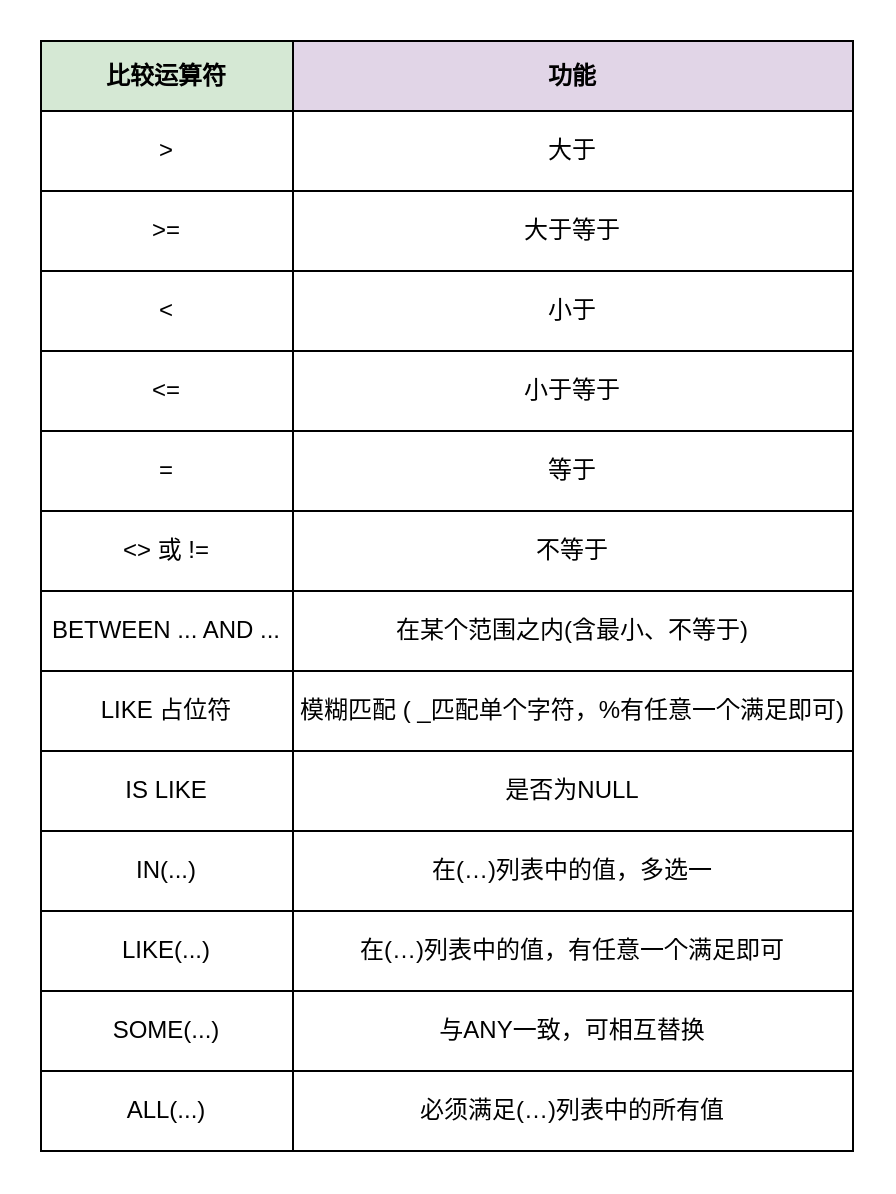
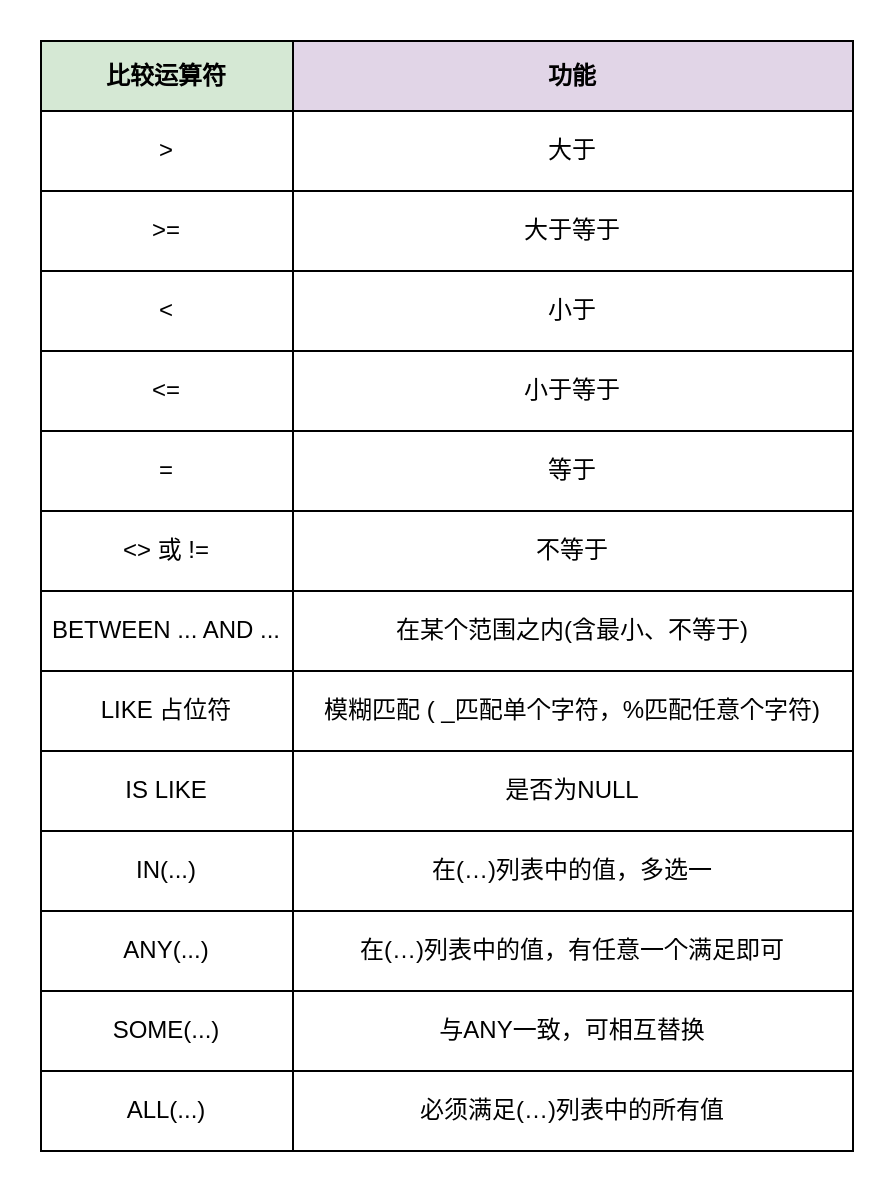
  <mxCell id="0" />
  <mxCell id="1" parent="0" />
  <mxCell id="2" value="" style="childLayout=tableLayout;recursiveResize=0;shadow=0;fillColor=none;" vertex="1" parent="1"><mxGeometry x="20" y="20" width="406" height="555" as="geometry" /></mxCell>
  <mxCell id="3" value="" style="shape=tableRow;horizontal=0;startSize=0;swimlaneHead=0;swimlaneBody=0;top=0;left=0;bottom=0;right=0;dropTarget=0;collapsible=0;recursiveResize=0;expand=0;fontStyle=0;fillColor=none;strokeColor=inherit;" vertex="1" parent="2"><mxGeometry width="406" height="35" as="geometry" /></mxCell>
  <mxCell id="4" value="比较运算符" style="connectable=0;recursiveResize=0;strokeColor=inherit;fillColor=#d5e8d4;align=center;whiteSpace=wrap;html=1;fontStyle=1;" vertex="1" parent="3"><mxGeometry width="126" height="35" as="geometry"><mxRectangle width="126" height="35" as="alternateBounds" /></mxGeometry></mxCell>
  <mxCell id="5" value="功能" style="connectable=0;recursiveResize=0;strokeColor=inherit;fillColor=#e1d5e7;align=center;whiteSpace=wrap;html=1;fontStyle=1;" vertex="1" parent="3"><mxGeometry x="126" width="280" height="35" as="geometry"><mxRectangle width="280" height="35" as="alternateBounds" /></mxGeometry></mxCell>
  <mxCell id="6" style="shape=tableRow;horizontal=0;startSize=0;swimlaneHead=0;swimlaneBody=0;top=0;left=0;bottom=0;right=0;dropTarget=0;collapsible=0;recursiveResize=0;expand=0;fontStyle=0;fillColor=none;strokeColor=inherit;" vertex="1" parent="2"><mxGeometry y="35" width="406" height="40" as="geometry" /></mxCell>
  <mxCell id="7" value="&amp;gt;" style="connectable=0;recursiveResize=0;strokeColor=inherit;fillColor=none;align=center;whiteSpace=wrap;html=1;" vertex="1" parent="6"><mxGeometry width="126" height="40" as="geometry"><mxRectangle width="126" height="40" as="alternateBounds" /></mxGeometry></mxCell>
  <mxCell id="8" value="大于" style="connectable=0;recursiveResize=0;strokeColor=inherit;fillColor=none;align=center;whiteSpace=wrap;html=1;" vertex="1" parent="6"><mxGeometry x="126" width="280" height="40" as="geometry"><mxRectangle width="280" height="40" as="alternateBounds" /></mxGeometry></mxCell>
  <mxCell id="9" style="shape=tableRow;horizontal=0;startSize=0;swimlaneHead=0;swimlaneBody=0;top=0;left=0;bottom=0;right=0;dropTarget=0;collapsible=0;recursiveResize=0;expand=0;fontStyle=0;fillColor=none;strokeColor=inherit;" vertex="1" parent="2"><mxGeometry y="75" width="406" height="40" as="geometry" /></mxCell>
  <mxCell id="10" value="&amp;gt;=" style="connectable=0;recursiveResize=0;strokeColor=inherit;fillColor=none;align=center;whiteSpace=wrap;html=1;" vertex="1" parent="9"><mxGeometry width="126" height="40" as="geometry"><mxRectangle width="126" height="40" as="alternateBounds" /></mxGeometry></mxCell>
  <mxCell id="11" value="大于等于" style="connectable=0;recursiveResize=0;strokeColor=inherit;fillColor=none;align=center;whiteSpace=wrap;html=1;" vertex="1" parent="9"><mxGeometry x="126" width="280" height="40" as="geometry"><mxRectangle width="280" height="40" as="alternateBounds" /></mxGeometry></mxCell>
  <mxCell id="12" style="shape=tableRow;horizontal=0;startSize=0;swimlaneHead=0;swimlaneBody=0;top=0;left=0;bottom=0;right=0;dropTarget=0;collapsible=0;recursiveResize=0;expand=0;fontStyle=0;fillColor=none;strokeColor=inherit;" vertex="1" parent="2"><mxGeometry y="115" width="406" height="40" as="geometry" /></mxCell>
  <mxCell id="13" value="&amp;lt;" style="connectable=0;recursiveResize=0;strokeColor=inherit;fillColor=none;align=center;whiteSpace=wrap;html=1;" vertex="1" parent="12"><mxGeometry width="126" height="40" as="geometry"><mxRectangle width="126" height="40" as="alternateBounds" /></mxGeometry></mxCell>
  <mxCell id="14" value="小于" style="connectable=0;recursiveResize=0;strokeColor=inherit;fillColor=none;align=center;whiteSpace=wrap;html=1;" vertex="1" parent="12"><mxGeometry x="126" width="280" height="40" as="geometry"><mxRectangle width="280" height="40" as="alternateBounds" /></mxGeometry></mxCell>
  <mxCell id="15" style="shape=tableRow;horizontal=0;startSize=0;swimlaneHead=0;swimlaneBody=0;top=0;left=0;bottom=0;right=0;dropTarget=0;collapsible=0;recursiveResize=0;expand=0;fontStyle=0;fillColor=none;strokeColor=inherit;" vertex="1" parent="2"><mxGeometry y="155" width="406" height="40" as="geometry" /></mxCell>
  <mxCell id="16" value="&amp;lt;=" style="connectable=0;recursiveResize=0;strokeColor=inherit;fillColor=none;align=center;whiteSpace=wrap;html=1;" vertex="1" parent="15"><mxGeometry width="126" height="40" as="geometry"><mxRectangle width="126" height="40" as="alternateBounds" /></mxGeometry></mxCell>
  <mxCell id="17" value="小于等于" style="connectable=0;recursiveResize=0;strokeColor=inherit;fillColor=none;align=center;whiteSpace=wrap;html=1;" vertex="1" parent="15"><mxGeometry x="126" width="280" height="40" as="geometry"><mxRectangle width="280" height="40" as="alternateBounds" /></mxGeometry></mxCell>
  <mxCell id="18" style="shape=tableRow;horizontal=0;startSize=0;swimlaneHead=0;swimlaneBody=0;top=0;left=0;bottom=0;right=0;dropTarget=0;collapsible=0;recursiveResize=0;expand=0;fontStyle=0;fillColor=none;strokeColor=inherit;" vertex="1" parent="2"><mxGeometry y="195" width="406" height="40" as="geometry" /></mxCell>
  <mxCell id="19" value="=" style="connectable=0;recursiveResize=0;strokeColor=inherit;fillColor=none;align=center;whiteSpace=wrap;html=1;" vertex="1" parent="18"><mxGeometry width="126" height="40" as="geometry"><mxRectangle width="126" height="40" as="alternateBounds" /></mxGeometry></mxCell>
  <mxCell id="20" value="等于" style="connectable=0;recursiveResize=0;strokeColor=inherit;fillColor=none;align=center;whiteSpace=wrap;html=1;" vertex="1" parent="18"><mxGeometry x="126" width="280" height="40" as="geometry"><mxRectangle width="280" height="40" as="alternateBounds" /></mxGeometry></mxCell>
  <mxCell id="21" style="shape=tableRow;horizontal=0;startSize=0;swimlaneHead=0;swimlaneBody=0;top=0;left=0;bottom=0;right=0;dropTarget=0;collapsible=0;recursiveResize=0;expand=0;fontStyle=0;fillColor=none;strokeColor=inherit;" vertex="1" parent="2"><mxGeometry y="235" width="406" height="40" as="geometry" /></mxCell>
  <mxCell id="22" value="&amp;lt;&amp;gt; 或 !=" style="connectable=0;recursiveResize=0;strokeColor=inherit;fillColor=none;align=center;whiteSpace=wrap;html=1;" vertex="1" parent="21"><mxGeometry width="126" height="40" as="geometry"><mxRectangle width="126" height="40" as="alternateBounds" /></mxGeometry></mxCell>
  <mxCell id="23" value="不等于" style="connectable=0;recursiveResize=0;strokeColor=inherit;fillColor=none;align=center;whiteSpace=wrap;html=1;" vertex="1" parent="21"><mxGeometry x="126" width="280" height="40" as="geometry"><mxRectangle width="280" height="40" as="alternateBounds" /></mxGeometry></mxCell>
  <mxCell id="24" style="shape=tableRow;horizontal=0;startSize=0;swimlaneHead=0;swimlaneBody=0;top=0;left=0;bottom=0;right=0;dropTarget=0;collapsible=0;recursiveResize=0;expand=0;fontStyle=0;fillColor=none;strokeColor=inherit;" vertex="1" parent="2"><mxGeometry y="275" width="406" height="40" as="geometry" /></mxCell>
  <mxCell id="25" value="BETWEEN ... AND ..." style="connectable=0;recursiveResize=0;strokeColor=inherit;fillColor=none;align=center;whiteSpace=wrap;html=1;" vertex="1" parent="24"><mxGeometry width="126" height="40" as="geometry"><mxRectangle width="126" height="40" as="alternateBounds" /></mxGeometry></mxCell>
  <mxCell id="26" value="在某个范围之内(含最小、不等于)" style="connectable=0;recursiveResize=0;strokeColor=inherit;fillColor=none;align=center;whiteSpace=wrap;html=1;" vertex="1" parent="24"><mxGeometry x="126" width="280" height="40" as="geometry"><mxRectangle width="280" height="40" as="alternateBounds" /></mxGeometry></mxCell>
  <mxCell id="27" style="shape=tableRow;horizontal=0;startSize=0;swimlaneHead=0;swimlaneBody=0;top=0;left=0;bottom=0;right=0;dropTarget=0;collapsible=0;recursiveResize=0;expand=0;fontStyle=0;fillColor=none;strokeColor=inherit;" vertex="1" parent="2"><mxGeometry y="315" width="406" height="40" as="geometry" /></mxCell>
  <mxCell id="28" value="LIKE 占位符" style="connectable=0;recursiveResize=0;strokeColor=inherit;fillColor=none;align=center;whiteSpace=wrap;html=1;" vertex="1" parent="27"><mxGeometry width="126" height="40" as="geometry"><mxRectangle width="126" height="40" as="alternateBounds" /></mxGeometry></mxCell>
- <mxCell id="29" value="模糊匹配 ( _匹配单个字符，%有任意一个满足即可)" style="connectable=0;recursiveResize=0;strokeColor=inherit;fillColor=none;align=center;whiteSpace=wrap;html=1;" vertex="1" parent="27"><mxGeometry x="126" width="280" height="40" as="geometry"><mxRectangle width="280" height="40" as="alternateBounds" /></mxGeometry></mxCell>
+ <mxCell id="29" value="模糊匹配 ( _匹配单个字符，%匹配任意个字符)" style="connectable=0;recursiveResize=0;strokeColor=inherit;fillColor=none;align=center;whiteSpace=wrap;html=1;" vertex="1" parent="27"><mxGeometry x="126" width="280" height="40" as="geometry"><mxRectangle width="280" height="40" as="alternateBounds" /></mxGeometry></mxCell>
  <mxCell id="30" style="shape=tableRow;horizontal=0;startSize=0;swimlaneHead=0;swimlaneBody=0;top=0;left=0;bottom=0;right=0;dropTarget=0;collapsible=0;recursiveResize=0;expand=0;fontStyle=0;fillColor=none;strokeColor=inherit;" vertex="1" parent="2"><mxGeometry y="355" width="406" height="40" as="geometry" /></mxCell>
  <mxCell id="31" value="IS LIKE" style="connectable=0;recursiveResize=0;strokeColor=inherit;fillColor=none;align=center;whiteSpace=wrap;html=1;" vertex="1" parent="30"><mxGeometry width="126" height="40" as="geometry"><mxRectangle width="126" height="40" as="alternateBounds" /></mxGeometry></mxCell>
  <mxCell id="32" value="是否为NULL" style="connectable=0;recursiveResize=0;strokeColor=inherit;fillColor=none;align=center;whiteSpace=wrap;html=1;" vertex="1" parent="30"><mxGeometry x="126" width="280" height="40" as="geometry"><mxRectangle width="280" height="40" as="alternateBounds" /></mxGeometry></mxCell>
  <mxCell id="33" style="shape=tableRow;horizontal=0;startSize=0;swimlaneHead=0;swimlaneBody=0;top=0;left=0;bottom=0;right=0;dropTarget=0;collapsible=0;recursiveResize=0;expand=0;fontStyle=0;fillColor=none;strokeColor=inherit;" vertex="1" parent="2"><mxGeometry y="395" width="406" height="40" as="geometry" /></mxCell>
  <mxCell id="34" value="IN(...)" style="connectable=0;recursiveResize=0;strokeColor=inherit;fillColor=none;align=center;whiteSpace=wrap;html=1;" vertex="1" parent="33"><mxGeometry width="126" height="40" as="geometry"><mxRectangle width="126" height="40" as="alternateBounds" /></mxGeometry></mxCell>
  <mxCell id="35" value="在(…)列表中的值，多选一" style="connectable=0;recursiveResize=0;strokeColor=inherit;fillColor=none;align=center;whiteSpace=wrap;html=1;" vertex="1" parent="33"><mxGeometry x="126" width="280" height="40" as="geometry"><mxRectangle width="280" height="40" as="alternateBounds" /></mxGeometry></mxCell>
  <mxCell id="36" style="shape=tableRow;horizontal=0;startSize=0;swimlaneHead=0;swimlaneBody=0;top=0;left=0;bottom=0;right=0;dropTarget=0;collapsible=0;recursiveResize=0;expand=0;fontStyle=0;fillColor=none;strokeColor=inherit;" vertex="1" parent="2"><mxGeometry y="435" width="406" height="40" as="geometry" /></mxCell>
- <mxCell id="37" value="LIKE(...)" style="connectable=0;recursiveResize=0;strokeColor=inherit;fillColor=none;align=center;whiteSpace=wrap;html=1;" vertex="1" parent="36"><mxGeometry width="126" height="40" as="geometry"><mxRectangle width="126" height="40" as="alternateBounds" /></mxGeometry></mxCell>
+ <mxCell id="37" value="ANY(...)" style="connectable=0;recursiveResize=0;strokeColor=inherit;fillColor=none;align=center;whiteSpace=wrap;html=1;" vertex="1" parent="36"><mxGeometry width="126" height="40" as="geometry"><mxRectangle width="126" height="40" as="alternateBounds" /></mxGeometry></mxCell>
  <mxCell id="38" value="在(…)列表中的值，有任意一个满足即可" style="connectable=0;recursiveResize=0;strokeColor=inherit;fillColor=none;align=center;whiteSpace=wrap;html=1;" vertex="1" parent="36"><mxGeometry x="126" width="280" height="40" as="geometry"><mxRectangle width="280" height="40" as="alternateBounds" /></mxGeometry></mxCell>
  <mxCell id="39" style="shape=tableRow;horizontal=0;startSize=0;swimlaneHead=0;swimlaneBody=0;top=0;left=0;bottom=0;right=0;dropTarget=0;collapsible=0;recursiveResize=0;expand=0;fontStyle=0;fillColor=none;strokeColor=inherit;" vertex="1" parent="2"><mxGeometry y="475" width="406" height="40" as="geometry" /></mxCell>
  <mxCell id="40" value="SOME(...)" style="connectable=0;recursiveResize=0;strokeColor=inherit;fillColor=none;align=center;whiteSpace=wrap;html=1;" vertex="1" parent="39"><mxGeometry width="126" height="40" as="geometry"><mxRectangle width="126" height="40" as="alternateBounds" /></mxGeometry></mxCell>
  <mxCell id="41" value="与ANY一致，可相互替换" style="connectable=0;recursiveResize=0;strokeColor=inherit;fillColor=none;align=center;whiteSpace=wrap;html=1;" vertex="1" parent="39"><mxGeometry x="126" width="280" height="40" as="geometry"><mxRectangle width="280" height="40" as="alternateBounds" /></mxGeometry></mxCell>
  <mxCell id="42" style="shape=tableRow;horizontal=0;startSize=0;swimlaneHead=0;swimlaneBody=0;top=0;left=0;bottom=0;right=0;dropTarget=0;collapsible=0;recursiveResize=0;expand=0;fontStyle=0;fillColor=none;strokeColor=inherit;" vertex="1" parent="2"><mxGeometry y="515" width="406" height="40" as="geometry" /></mxCell>
  <mxCell id="43" value="ALL(...)" style="connectable=0;recursiveResize=0;strokeColor=inherit;fillColor=none;align=center;whiteSpace=wrap;html=1;" vertex="1" parent="42"><mxGeometry width="126" height="40" as="geometry"><mxRectangle width="126" height="40" as="alternateBounds" /></mxGeometry></mxCell>
  <mxCell id="44" value="必须满足(…)列表中的所有值" style="connectable=0;recursiveResize=0;strokeColor=inherit;fillColor=none;align=center;whiteSpace=wrap;html=1;" vertex="1" parent="42"><mxGeometry x="126" width="280" height="40" as="geometry"><mxRectangle width="280" height="40" as="alternateBounds" /></mxGeometry></mxCell>
